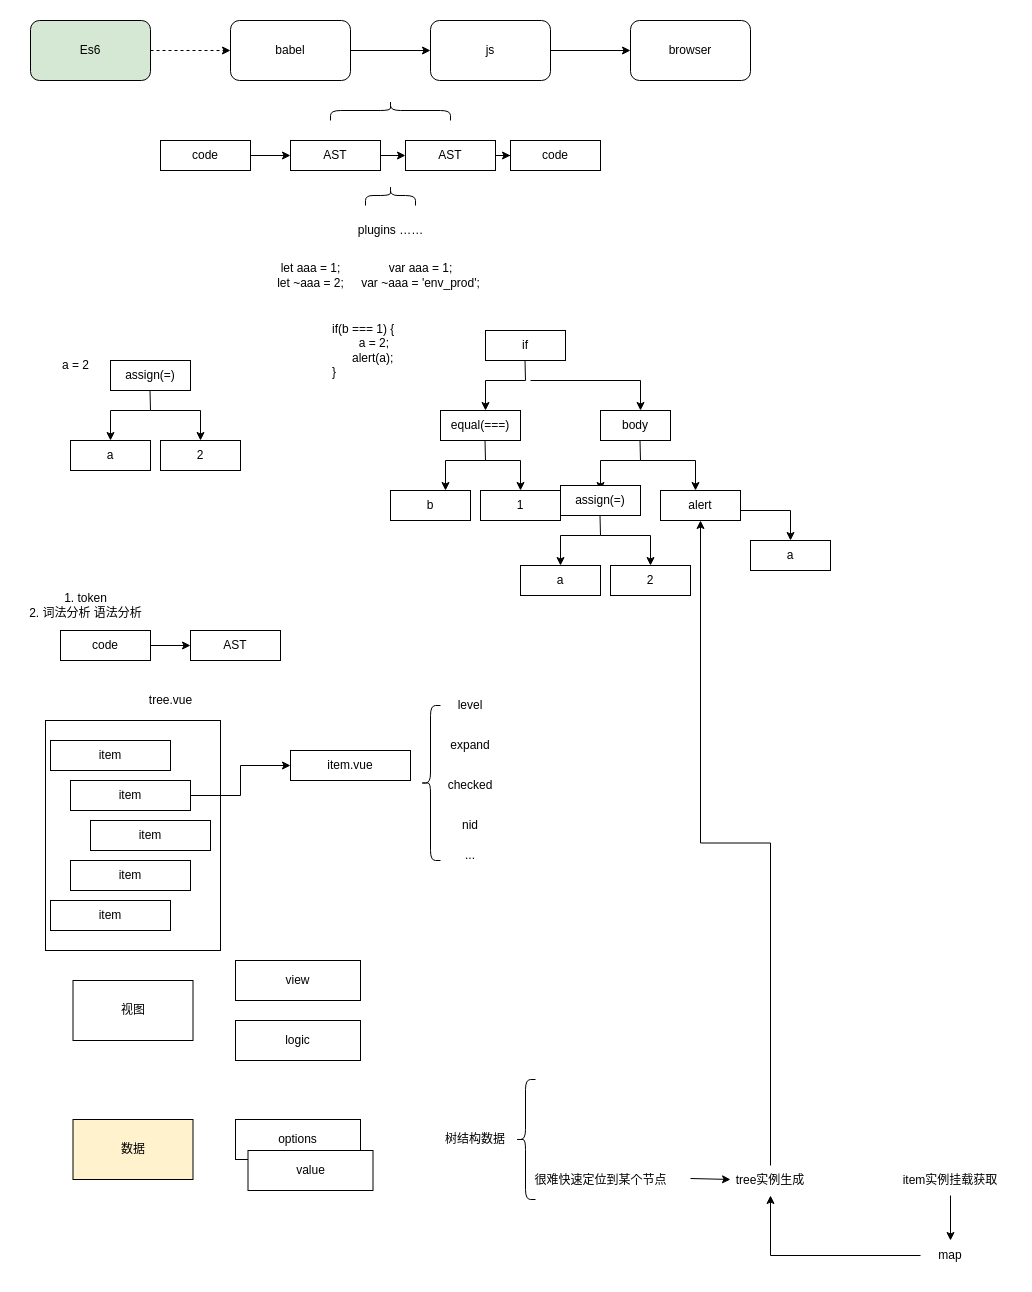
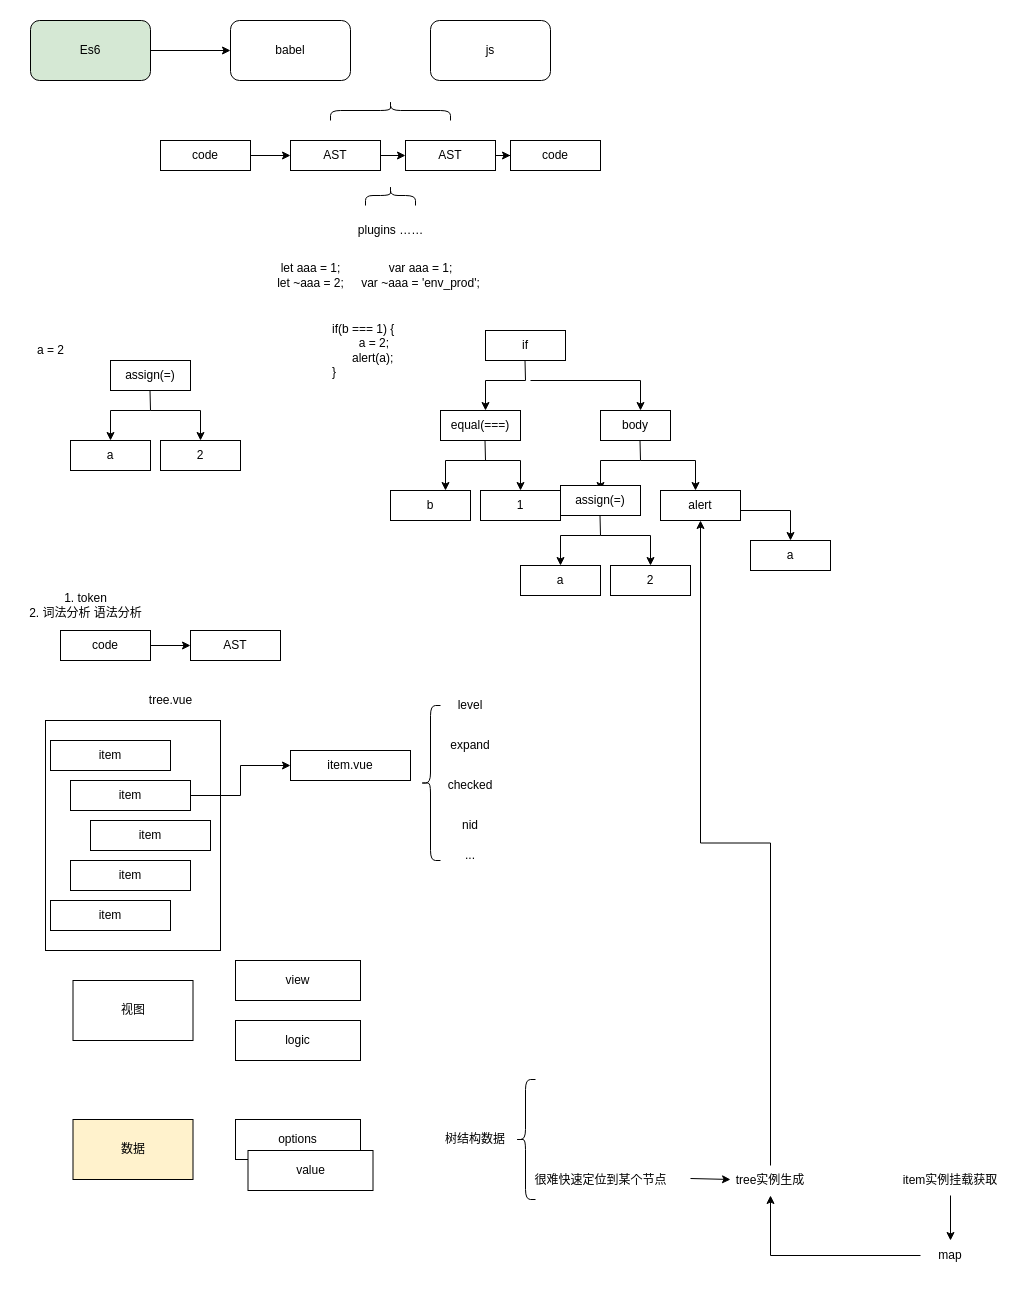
  <mxCell id="0" />
  <mxCell id="1" parent="0" />
- <mxCell id="2" value="" style="edgeStyle=orthogonalEdgeStyle;rounded=0;orthogonalLoop=1;jettySize=auto;html=1;dashed=1;" edge="1" parent="1" source="3" target="5"><mxGeometry relative="1" as="geometry" /></mxCell>
+ <mxCell id="2" value="" style="edgeStyle=orthogonalEdgeStyle;rounded=0;orthogonalLoop=1;jettySize=auto;html=1;" edge="1" parent="1" source="3" target="5"><mxGeometry relative="1" as="geometry" /></mxCell>
  <mxCell id="3" value="Es6" style="rounded=1;whiteSpace=wrap;html=1;fillColor=#d5e8d4;" vertex="1" parent="1"><mxGeometry x="30" y="20" width="120" height="60" as="geometry" /></mxCell>
- <mxCell id="4" value="" style="edgeStyle=orthogonalEdgeStyle;rounded=0;orthogonalLoop=1;jettySize=auto;html=1;" edge="1" parent="1" source="5" target="7"><mxGeometry relative="1" as="geometry" /></mxCell>
  <mxCell id="5" value="babel" style="rounded=1;whiteSpace=wrap;html=1;" vertex="1" parent="1"><mxGeometry x="230" y="20" width="120" height="60" as="geometry" /></mxCell>
- <mxCell id="6" value="" style="edgeStyle=orthogonalEdgeStyle;rounded=0;orthogonalLoop=1;jettySize=auto;html=1;" edge="1" parent="1" source="7" target="8"><mxGeometry relative="1" as="geometry" /></mxCell>
  <mxCell id="7" value="js" style="rounded=1;whiteSpace=wrap;html=1;" vertex="1" parent="1"><mxGeometry x="430" y="20" width="120" height="60" as="geometry" /></mxCell>
- <mxCell id="8" value="browser" style="rounded=1;whiteSpace=wrap;html=1;" vertex="1" parent="1"><mxGeometry x="630" y="20" width="120" height="60" as="geometry" /></mxCell>
  <mxCell id="9" value="" style="shape=curlyBracket;whiteSpace=wrap;html=1;rounded=1;rotation=90;" vertex="1" parent="1"><mxGeometry x="380" y="50" width="20" height="120" as="geometry" /></mxCell>
  <mxCell id="10" value="" style="edgeStyle=orthogonalEdgeStyle;rounded=0;orthogonalLoop=1;jettySize=auto;html=1;" edge="1" parent="1" source="11" target="13"><mxGeometry relative="1" as="geometry" /></mxCell>
  <mxCell id="11" value="code" style="rounded=0;whiteSpace=wrap;html=1;" vertex="1" parent="1"><mxGeometry x="160" y="140" width="90" height="30" as="geometry" /></mxCell>
  <mxCell id="12" value="" style="edgeStyle=orthogonalEdgeStyle;rounded=0;orthogonalLoop=1;jettySize=auto;html=1;" edge="1" parent="1" source="13" target="15"><mxGeometry relative="1" as="geometry" /></mxCell>
  <mxCell id="13" value="AST" style="rounded=0;whiteSpace=wrap;html=1;" vertex="1" parent="1"><mxGeometry x="290" y="140" width="90" height="30" as="geometry" /></mxCell>
  <mxCell id="14" value="" style="edgeStyle=orthogonalEdgeStyle;rounded=0;orthogonalLoop=1;jettySize=auto;html=1;" edge="1" parent="1" source="15" target="16"><mxGeometry relative="1" as="geometry" /></mxCell>
  <mxCell id="15" value="AST" style="rounded=0;whiteSpace=wrap;html=1;" vertex="1" parent="1"><mxGeometry x="405" y="140" width="90" height="30" as="geometry" /></mxCell>
  <mxCell id="16" value="code" style="rounded=0;whiteSpace=wrap;html=1;" vertex="1" parent="1"><mxGeometry x="510" y="140" width="90" height="30" as="geometry" /></mxCell>
  <mxCell id="17" value="" style="shape=curlyBracket;whiteSpace=wrap;html=1;rounded=1;rotation=90;" vertex="1" parent="1"><mxGeometry x="380" y="170" width="20" height="50" as="geometry" /></mxCell>
  <mxCell id="18" value="plugins ……" style="text;html=1;align=center;verticalAlign=middle;resizable=0;points=[];autosize=1;strokeColor=none;fillColor=none;" vertex="1" parent="1"><mxGeometry x="350" y="220" width="80" height="20" as="geometry" /></mxCell>
  <mxCell id="19" value="let aaa = 1;&lt;br&gt;let ~aaa = 2;" style="text;html=1;align=center;verticalAlign=middle;resizable=0;points=[];autosize=1;strokeColor=none;fillColor=none;" vertex="1" parent="1"><mxGeometry x="270" y="260" width="80" height="30" as="geometry" /></mxCell>
  <mxCell id="20" value="var aaa = 1;&lt;br&gt;var ~aaa = 'env_prod';" style="text;html=1;align=center;verticalAlign=middle;resizable=0;points=[];autosize=1;strokeColor=none;fillColor=none;" vertex="1" parent="1"><mxGeometry x="355" y="260" width="130" height="30" as="geometry" /></mxCell>
- <mxCell id="21" value="a = 2" style="text;html=1;align=center;verticalAlign=middle;resizable=0;points=[];autosize=1;strokeColor=none;fillColor=none;" vertex="1" parent="1"><mxGeometry x="55" y="355" width="40" height="20" as="geometry" /></mxCell>
+ <mxCell id="21" value="a = 2" style="text;html=1;align=center;verticalAlign=middle;resizable=0;points=[];autosize=1;strokeColor=none;fillColor=none;" vertex="1" parent="1"><mxGeometry x="30" y="340" width="40" height="20" as="geometry" /></mxCell>
  <mxCell id="22" value="assign(=)" style="rounded=0;whiteSpace=wrap;html=1;" vertex="1" parent="1"><mxGeometry x="110" y="360" width="80" height="30" as="geometry" /></mxCell>
  <mxCell id="23" value="" style="endArrow=classic;html=1;rounded=0;" edge="1" parent="1"><mxGeometry width="50" height="50" relative="1" as="geometry"><mxPoint x="149.5" y="390" as="sourcePoint" /><mxPoint x="110" y="440" as="targetPoint" /><Array as="points"><mxPoint x="150" y="410" /><mxPoint x="110" y="410" /></Array></mxGeometry></mxCell>
  <mxCell id="24" value="b" style="rounded=0;whiteSpace=wrap;html=1;" vertex="1" parent="1"><mxGeometry x="390" y="490" width="80" height="30" as="geometry" /></mxCell>
  <mxCell id="25" value="" style="endArrow=classic;html=1;rounded=0;" edge="1" parent="1"><mxGeometry width="50" height="50" relative="1" as="geometry"><mxPoint x="150" y="410" as="sourcePoint" /><mxPoint x="200" y="440" as="targetPoint" /><Array as="points"><mxPoint x="200" y="410" /></Array></mxGeometry></mxCell>
  <mxCell id="26" value="1" style="rounded=0;whiteSpace=wrap;html=1;" vertex="1" parent="1"><mxGeometry x="480" y="490" width="80" height="30" as="geometry" /></mxCell>
  <mxCell id="27" value="if(b === 1) {&lt;br&gt;&lt;span style=&quot;white-space: pre&quot;&gt;&#09;&lt;/span&gt;a = 2;&lt;br&gt;&amp;nbsp; &amp;nbsp; &amp;nbsp; alert(a);&lt;br&gt;}" style="text;html=1;align=left;verticalAlign=middle;resizable=0;points=[];autosize=1;strokeColor=none;fillColor=none;" vertex="1" parent="1"><mxGeometry x="330" y="320" width="80" height="60" as="geometry" /></mxCell>
  <mxCell id="28" value="if" style="rounded=0;whiteSpace=wrap;html=1;" vertex="1" parent="1"><mxGeometry x="485" y="330" width="80" height="30" as="geometry" /></mxCell>
  <mxCell id="29" value="" style="endArrow=classic;html=1;rounded=0;" edge="1" parent="1"><mxGeometry width="50" height="50" relative="1" as="geometry"><mxPoint x="524.5" y="360" as="sourcePoint" /><mxPoint x="485" y="410" as="targetPoint" /><Array as="points"><mxPoint x="525" y="380" /><mxPoint x="485" y="380" /></Array></mxGeometry></mxCell>
  <mxCell id="30" value="equal(===)" style="rounded=0;whiteSpace=wrap;html=1;" vertex="1" parent="1"><mxGeometry x="440" y="410" width="80" height="30" as="geometry" /></mxCell>
  <mxCell id="31" value="" style="endArrow=classic;html=1;rounded=0;" edge="1" parent="1"><mxGeometry width="50" height="50" relative="1" as="geometry"><mxPoint x="484.5" y="440" as="sourcePoint" /><mxPoint x="445" y="490" as="targetPoint" /><Array as="points"><mxPoint x="485" y="460" /><mxPoint x="445" y="460" /></Array></mxGeometry></mxCell>
  <mxCell id="32" value="" style="endArrow=classic;html=1;rounded=0;entryX=0.5;entryY=0;entryDx=0;entryDy=0;" edge="1" parent="1" target="26"><mxGeometry width="50" height="50" relative="1" as="geometry"><mxPoint x="465" y="460" as="sourcePoint" /><mxPoint x="465" y="360" as="targetPoint" /><Array as="points"><mxPoint x="520" y="460" /></Array></mxGeometry></mxCell>
  <mxCell id="33" value="" style="endArrow=classic;html=1;rounded=0;" edge="1" parent="1"><mxGeometry width="50" height="50" relative="1" as="geometry"><mxPoint x="530" y="380" as="sourcePoint" /><mxPoint x="640" y="410" as="targetPoint" /><Array as="points"><mxPoint x="640" y="380" /></Array></mxGeometry></mxCell>
  <mxCell id="34" value="a" style="rounded=0;whiteSpace=wrap;html=1;" vertex="1" parent="1"><mxGeometry x="70" y="440" width="80" height="30" as="geometry" /></mxCell>
  <mxCell id="35" value="2" style="rounded=0;whiteSpace=wrap;html=1;" vertex="1" parent="1"><mxGeometry x="160" y="440" width="80" height="30" as="geometry" /></mxCell>
  <mxCell id="36" value="body" style="rounded=0;whiteSpace=wrap;html=1;" vertex="1" parent="1"><mxGeometry x="600" y="410" width="70" height="30" as="geometry" /></mxCell>
  <mxCell id="37" value="" style="endArrow=classic;html=1;rounded=0;" edge="1" parent="1"><mxGeometry width="50" height="50" relative="1" as="geometry"><mxPoint x="639.5" y="440" as="sourcePoint" /><mxPoint x="600" y="490" as="targetPoint" /><Array as="points"><mxPoint x="640" y="460" /><mxPoint x="600" y="460" /></Array></mxGeometry></mxCell>
  <mxCell id="38" value="assign(=)" style="rounded=0;whiteSpace=wrap;html=1;" vertex="1" parent="1"><mxGeometry x="560" y="485" width="80" height="30" as="geometry" /></mxCell>
  <mxCell id="39" value="" style="endArrow=classic;html=1;rounded=0;" edge="1" parent="1"><mxGeometry width="50" height="50" relative="1" as="geometry"><mxPoint x="599.5" y="515" as="sourcePoint" /><mxPoint x="560" y="565" as="targetPoint" /><Array as="points"><mxPoint x="600" y="535" /><mxPoint x="560" y="535" /></Array></mxGeometry></mxCell>
  <mxCell id="40" value="" style="endArrow=classic;html=1;rounded=0;" edge="1" parent="1"><mxGeometry width="50" height="50" relative="1" as="geometry"><mxPoint x="600" y="535" as="sourcePoint" /><mxPoint x="650" y="565" as="targetPoint" /><Array as="points"><mxPoint x="650" y="535" /></Array></mxGeometry></mxCell>
  <mxCell id="41" value="a" style="rounded=0;whiteSpace=wrap;html=1;" vertex="1" parent="1"><mxGeometry x="520" y="565" width="80" height="30" as="geometry" /></mxCell>
  <mxCell id="42" value="2" style="rounded=0;whiteSpace=wrap;html=1;" vertex="1" parent="1"><mxGeometry x="610" y="565" width="80" height="30" as="geometry" /></mxCell>
  <mxCell id="43" value="" style="endArrow=classic;html=1;rounded=0;entryX=0.5;entryY=0;entryDx=0;entryDy=0;" edge="1" parent="1"><mxGeometry width="50" height="50" relative="1" as="geometry"><mxPoint x="640" y="460" as="sourcePoint" /><mxPoint x="695" y="490" as="targetPoint" /><Array as="points"><mxPoint x="695" y="460" /></Array></mxGeometry></mxCell>
  <mxCell id="44" value="alert" style="rounded=0;whiteSpace=wrap;html=1;" vertex="1" parent="1"><mxGeometry x="660" y="490" width="80" height="30" as="geometry" /></mxCell>
  <mxCell id="45" value="" style="endArrow=classic;html=1;rounded=0;" edge="1" parent="1"><mxGeometry width="50" height="50" relative="1" as="geometry"><mxPoint x="740" y="510" as="sourcePoint" /><mxPoint x="790" y="540" as="targetPoint" /><Array as="points"><mxPoint x="790" y="510" /></Array></mxGeometry></mxCell>
  <mxCell id="46" value="a" style="rounded=0;whiteSpace=wrap;html=1;" vertex="1" parent="1"><mxGeometry x="750" y="540" width="80" height="30" as="geometry" /></mxCell>
  <mxCell id="47" value="1. token&lt;br&gt;2. 词法分析 语法分析" style="text;html=1;align=center;verticalAlign=middle;resizable=0;points=[];autosize=1;strokeColor=none;fillColor=none;" vertex="1" parent="1"><mxGeometry x="20" y="590" width="130" height="30" as="geometry" /></mxCell>
  <mxCell id="48" value="" style="edgeStyle=orthogonalEdgeStyle;rounded=0;orthogonalLoop=1;jettySize=auto;html=1;" edge="1" parent="1" source="49" target="50"><mxGeometry relative="1" as="geometry" /></mxCell>
  <mxCell id="49" value="code" style="rounded=0;whiteSpace=wrap;html=1;" vertex="1" parent="1"><mxGeometry x="60" y="630" width="90" height="30" as="geometry" /></mxCell>
  <mxCell id="50" value="AST" style="rounded=0;whiteSpace=wrap;html=1;" vertex="1" parent="1"><mxGeometry x="190" y="630" width="90" height="30" as="geometry" /></mxCell>
  <mxCell id="51" value="" style="rounded=0;whiteSpace=wrap;html=1;" vertex="1" parent="1"><mxGeometry x="45" y="720" width="175" height="230" as="geometry" /></mxCell>
  <mxCell id="52" value="item" style="rounded=0;whiteSpace=wrap;html=1;" vertex="1" parent="1"><mxGeometry x="50" y="740" width="120" height="30" as="geometry" /></mxCell>
  <mxCell id="53" value="item" style="rounded=0;whiteSpace=wrap;html=1;" vertex="1" parent="1"><mxGeometry x="70" y="780" width="120" height="30" as="geometry" /></mxCell>
  <mxCell id="54" value="&lt;span&gt;item&lt;/span&gt;" style="rounded=0;whiteSpace=wrap;html=1;" vertex="1" parent="1"><mxGeometry x="90" y="820" width="120" height="30" as="geometry" /></mxCell>
  <mxCell id="55" value="&lt;span&gt;item&lt;/span&gt;" style="rounded=0;whiteSpace=wrap;html=1;" vertex="1" parent="1"><mxGeometry x="70" y="860" width="120" height="30" as="geometry" /></mxCell>
  <mxCell id="56" value="&lt;span&gt;item&lt;/span&gt;" style="rounded=0;whiteSpace=wrap;html=1;" vertex="1" parent="1"><mxGeometry x="50" y="900" width="120" height="30" as="geometry" /></mxCell>
  <mxCell id="57" value="item.vue" style="rounded=0;whiteSpace=wrap;html=1;" vertex="1" parent="1"><mxGeometry x="290" y="750" width="120" height="30" as="geometry" /></mxCell>
  <mxCell id="58" value="tree.vue" style="text;html=1;align=center;verticalAlign=middle;resizable=0;points=[];autosize=1;strokeColor=none;fillColor=none;" vertex="1" parent="1"><mxGeometry x="140" y="690" width="60" height="20" as="geometry" /></mxCell>
  <mxCell id="59" value="" style="endArrow=classic;html=1;rounded=0;exitX=1;exitY=0.5;exitDx=0;exitDy=0;entryX=0;entryY=0.5;entryDx=0;entryDy=0;" edge="1" parent="1" source="53" target="57"><mxGeometry width="50" height="50" relative="1" as="geometry"><mxPoint x="400" y="820" as="sourcePoint" /><mxPoint x="450" y="770" as="targetPoint" /><Array as="points"><mxPoint x="240" y="795" /><mxPoint x="240" y="765" /></Array></mxGeometry></mxCell>
  <mxCell id="60" value="" style="shape=curlyBracket;whiteSpace=wrap;html=1;rounded=1;" vertex="1" parent="1"><mxGeometry x="420" y="705" width="20" height="155" as="geometry" /></mxCell>
  <mxCell id="61" value="level" style="text;html=1;strokeColor=none;fillColor=none;align=center;verticalAlign=middle;whiteSpace=wrap;rounded=0;" vertex="1" parent="1"><mxGeometry x="440" y="690" width="60" height="30" as="geometry" /></mxCell>
  <mxCell id="62" value="expand" style="text;html=1;strokeColor=none;fillColor=none;align=center;verticalAlign=middle;whiteSpace=wrap;rounded=0;" vertex="1" parent="1"><mxGeometry x="440" y="730" width="60" height="30" as="geometry" /></mxCell>
  <mxCell id="63" value="checked" style="text;html=1;strokeColor=none;fillColor=none;align=center;verticalAlign=middle;whiteSpace=wrap;rounded=0;" vertex="1" parent="1"><mxGeometry x="440" y="770" width="60" height="30" as="geometry" /></mxCell>
  <mxCell id="64" value="nid" style="text;html=1;strokeColor=none;fillColor=none;align=center;verticalAlign=middle;whiteSpace=wrap;rounded=0;" vertex="1" parent="1"><mxGeometry x="440" y="810" width="60" height="30" as="geometry" /></mxCell>
  <mxCell id="65" value="..." style="text;html=1;strokeColor=none;fillColor=none;align=center;verticalAlign=middle;whiteSpace=wrap;rounded=0;" vertex="1" parent="1"><mxGeometry x="440" y="840" width="60" height="30" as="geometry" /></mxCell>
  <mxCell id="66" value="视图" style="rounded=0;whiteSpace=wrap;html=1;" vertex="1" parent="1"><mxGeometry x="72.5" y="980" width="120" height="60" as="geometry" /></mxCell>
  <mxCell id="67" value="view" style="rounded=0;whiteSpace=wrap;html=1;" vertex="1" parent="1"><mxGeometry x="235" y="960" width="125" height="40" as="geometry" /></mxCell>
  <mxCell id="68" value="logic" style="rounded=0;whiteSpace=wrap;html=1;" vertex="1" parent="1"><mxGeometry x="235" y="1020" width="125" height="40" as="geometry" /></mxCell>
  <mxCell id="69" value="数据" style="rounded=0;whiteSpace=wrap;html=1;fillColor=#fff2cc;" vertex="1" parent="1"><mxGeometry x="72.5" y="1119" width="120" height="60" as="geometry" /></mxCell>
  <mxCell id="70" value="options" style="rounded=0;whiteSpace=wrap;html=1;" vertex="1" parent="1"><mxGeometry x="235" y="1119" width="125" height="40" as="geometry" /></mxCell>
  <mxCell id="71" value="value" style="rounded=0;whiteSpace=wrap;html=1;" vertex="1" parent="1"><mxGeometry x="247.5" y="1150" width="125" height="40" as="geometry" /></mxCell>
  <mxCell id="72" value="树结构数据" style="text;html=1;strokeColor=none;fillColor=none;align=center;verticalAlign=middle;whiteSpace=wrap;rounded=0;" vertex="1" parent="1"><mxGeometry x="420" y="1124" width="110" height="30" as="geometry" /></mxCell>
  <mxCell id="73" value="" style="shape=curlyBracket;whiteSpace=wrap;html=1;rounded=1;" vertex="1" parent="1"><mxGeometry x="515" y="1079" width="20" height="120" as="geometry" /></mxCell>
  <mxCell id="74" value="很难快速定位到某个节点" style="text;html=1;align=center;verticalAlign=middle;resizable=0;points=[];autosize=1;strokeColor=none;fillColor=none;" vertex="1" parent="1"><mxGeometry x="525" y="1170" width="150" height="20" as="geometry" /></mxCell>
  <mxCell id="75" value="" style="endArrow=classic;html=1;rounded=0;" edge="1" parent="1" target="77"><mxGeometry width="50" height="50" relative="1" as="geometry"><mxPoint x="690" y="1178" as="sourcePoint" /><mxPoint x="750" y="1178" as="targetPoint" /></mxGeometry></mxCell>
  <mxCell id="76" value="" style="edgeStyle=orthogonalEdgeStyle;rounded=0;orthogonalLoop=1;jettySize=auto;html=1;" edge="1" parent="1" source="77" target="44"><mxGeometry relative="1" as="geometry" /></mxCell>
  <mxCell id="77" value="tree实例生成" style="text;html=1;strokeColor=none;fillColor=none;align=center;verticalAlign=middle;whiteSpace=wrap;rounded=0;" vertex="1" parent="1"><mxGeometry x="730" y="1165" width="80" height="30" as="geometry" /></mxCell>
  <mxCell id="78" value="" style="edgeStyle=orthogonalEdgeStyle;rounded=0;orthogonalLoop=1;jettySize=auto;html=1;" edge="1" parent="1" source="79" target="80"><mxGeometry relative="1" as="geometry" /></mxCell>
  <mxCell id="79" value="item实例挂载获取" style="text;html=1;strokeColor=none;fillColor=none;align=center;verticalAlign=middle;whiteSpace=wrap;rounded=0;" vertex="1" parent="1"><mxGeometry x="890" y="1165" width="120" height="30" as="geometry" /></mxCell>
  <mxCell id="80" value="map" style="text;html=1;strokeColor=none;fillColor=none;align=center;verticalAlign=middle;whiteSpace=wrap;rounded=0;" vertex="1" parent="1"><mxGeometry x="920" y="1240" width="60" height="30" as="geometry" /></mxCell>
  <mxCell id="81" value="" style="endArrow=classic;html=1;rounded=0;exitX=0;exitY=0.5;exitDx=0;exitDy=0;entryX=0.5;entryY=1;entryDx=0;entryDy=0;" edge="1" parent="1" source="80" target="77"><mxGeometry width="50" height="50" relative="1" as="geometry"><mxPoint x="900" y="1160" as="sourcePoint" /><mxPoint x="950" y="1110" as="targetPoint" /><Array as="points"><mxPoint x="770" y="1255" /></Array></mxGeometry></mxCell>
